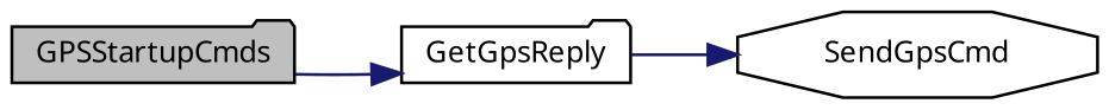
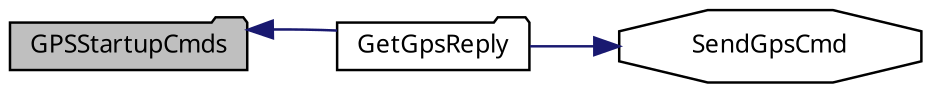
  digraph {
    fontname="Noto Sans"
    rankdir=LR
    node [color=black fillcolor=white fontname="Noto Sans" fontsize=10 shape=folder style=filled]
    edge [color=midnightblue fontname="Noto Sans" fontsize=10 labelfontname=Helvetica labelfontsize=10 style=solid]
    n1 [fillcolor=grey75 fontcolor=black height=0.2 label=GPSStartupCmds width=0.4]
    n2 [height=0.2 label=GetGpsReply width=0.4]
    n3 [height=0.2 label=SendGpsCmd shape=octagon width=0.4]
-   n1 -> n2
+   n2 -> n1
    n2 -> n3
  }
